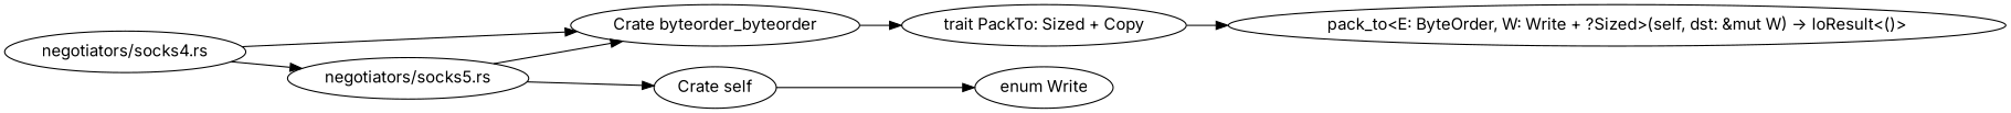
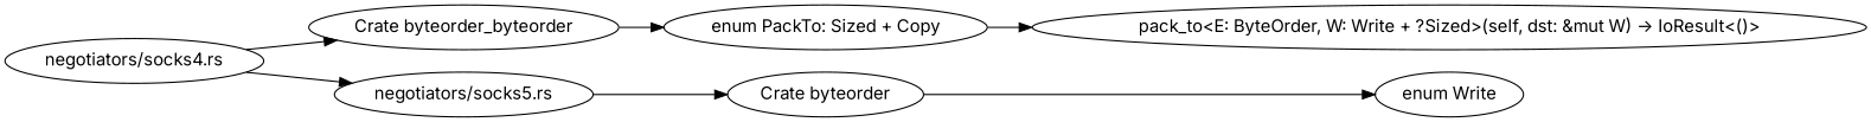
  digraph {
    fontname=Inter
    rankdir=LR
    node [fontname=Inter]
    edge [fontname=Inter]
-   n1 [label="Crate self"]
+   n1 [label="Crate byteorder"]
    n2 [label="enum Write"]
    n3 [label="Crate byteorder_byteorder"]
-   n4 [label="trait PackTo: Sized + Copy"]
+   n4 [label="enum PackTo: Sized + Copy"]
    "pack_to<E: ByteOrder, W: Write + ?Sized>(self, dst: &mut W) -> IoResult<()>"
    "negotiators/socks5.rs"
    "negotiators/socks4.rs"
    n1 -> n2
    n3 -> n4
    n4 -> "pack_to<E: ByteOrder, W: Write + ?Sized>(self, dst: &mut W) -> IoResult<()>"
    "negotiators/socks5.rs" -> n1
-   "negotiators/socks5.rs" -> n3
    "negotiators/socks4.rs" -> n3
    "negotiators/socks4.rs" -> "negotiators/socks5.rs"
  }
